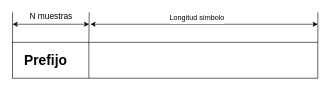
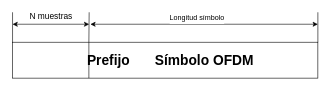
  <mxCell id="0" />
  <mxCell id="1" parent="0" />
  <mxCell id="2" value="" style="rounded=0;whiteSpace=wrap;html=1;" vertex="1" parent="1"><mxGeometry x="20" y="70" width="510" height="60" as="geometry" /></mxCell>
  <mxCell id="3" value="" style="endArrow=none;html=1;rounded=0;entryX=0.25;entryY=0;entryDx=0;entryDy=0;exitX=0.25;exitY=1;exitDx=0;exitDy=0;" edge="1" parent="1" source="2" target="2"><mxGeometry width="50" height="50" relative="1" as="geometry"><mxPoint x="290" y="130" as="sourcePoint" /><mxPoint x="340" y="80" as="targetPoint" /></mxGeometry></mxCell>
- <mxCell id="5" value="&lt;b&gt;Prefijo&lt;/b&gt;" style="text;html=1;align=center;verticalAlign=middle;resizable=0;points=[];autosize=1;strokeColor=none;fillColor=none;fontSize=23;" vertex="1" parent="1"><mxGeometry x="30" y="85" width="90" height="30" as="geometry" /></mxCell>
+ <mxCell id="4" value="&lt;span style=&quot;&quot;&gt;&lt;b&gt;&lt;font style=&quot;font-size: 23px;&quot;&gt;Símbolo OFDM&lt;/font&gt;&lt;/b&gt;&lt;/span&gt;" style="text;html=1;align=center;verticalAlign=middle;resizable=0;points=[];autosize=1;strokeColor=none;fillColor=none;" vertex="1" parent="1"><mxGeometry x="250" y="90" width="180" height="20" as="geometry" /></mxCell>
+ <mxCell id="5" value="&lt;b&gt;Prefijo&lt;/b&gt;" style="text;html=1;align=center;verticalAlign=middle;resizable=0;points=[];autosize=1;strokeColor=none;fillColor=none;fontSize=23;" vertex="1" parent="1"><mxGeometry x="135" y="85" width="90" height="30" as="geometry" /></mxCell>
  <mxCell id="6" value="" style="endArrow=none;html=1;rounded=0;fontSize=23;entryX=0;entryY=0;entryDx=0;entryDy=0;" edge="1" parent="1" target="2"><mxGeometry width="50" height="50" relative="1" as="geometry"><mxPoint x="20" y="20" as="sourcePoint" /><mxPoint x="340" y="70" as="targetPoint" /></mxGeometry></mxCell>
  <mxCell id="7" value="" style="endArrow=none;html=1;rounded=0;fontSize=23;exitX=0.25;exitY=0;exitDx=0;exitDy=0;" edge="1" parent="1" source="2"><mxGeometry width="50" height="50" relative="1" as="geometry"><mxPoint x="290" y="120" as="sourcePoint" /><mxPoint x="148" y="20" as="targetPoint" /></mxGeometry></mxCell>
  <mxCell id="8" value="&lt;font style=&quot;font-size: 14px;&quot;&gt;N muestras&lt;/font&gt;" style="endArrow=classic;startArrow=classic;html=1;rounded=0;fontSize=23;labelPosition=center;verticalLabelPosition=top;align=center;verticalAlign=bottom;" edge="1" parent="1"><mxGeometry width="50" height="50" relative="1" as="geometry"><mxPoint x="20" y="40" as="sourcePoint" /><mxPoint x="148" y="40" as="targetPoint" /></mxGeometry></mxCell>
  <mxCell id="9" value="" style="endArrow=none;html=1;rounded=0;fontSize=23;entryX=1;entryY=0;entryDx=0;entryDy=0;" edge="1" parent="1" target="2"><mxGeometry width="50" height="50" relative="1" as="geometry"><mxPoint x="530" y="20" as="sourcePoint" /><mxPoint x="300" y="60" as="targetPoint" /></mxGeometry></mxCell>
  <mxCell id="10" value="" style="endArrow=classic;startArrow=classic;html=1;rounded=0;fontSize=23;" edge="1" parent="1"><mxGeometry width="50" height="50" relative="1" as="geometry"><mxPoint x="150" y="40" as="sourcePoint" /><mxPoint x="530" y="40" as="targetPoint" /></mxGeometry></mxCell>
  <mxCell id="11" value="&lt;font style=&quot;font-size: 12px;&quot;&gt;Longitud símbolo&lt;/font&gt;" style="edgeLabel;html=1;align=center;verticalAlign=bottom;resizable=0;points=[];fontSize=23;labelPosition=center;verticalLabelPosition=top;" vertex="1" connectable="0" parent="10"><mxGeometry x="-0.07" y="-1" relative="1" as="geometry"><mxPoint as="offset" /></mxGeometry></mxCell>
